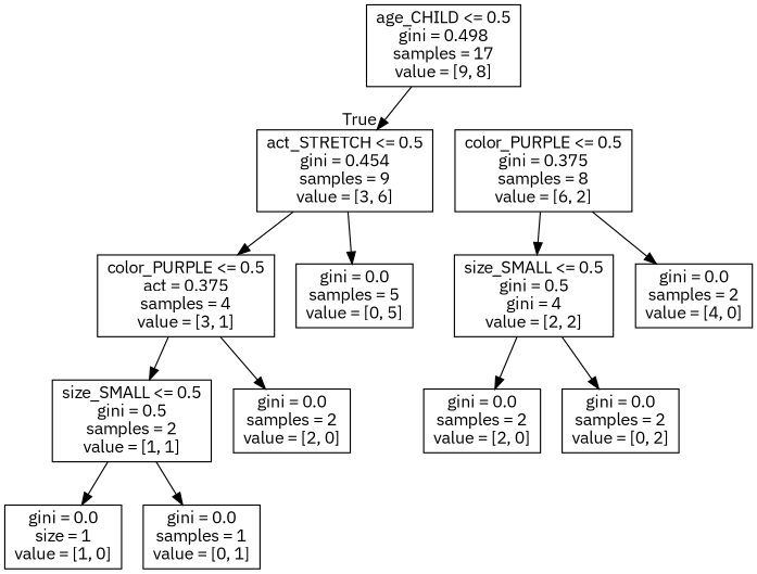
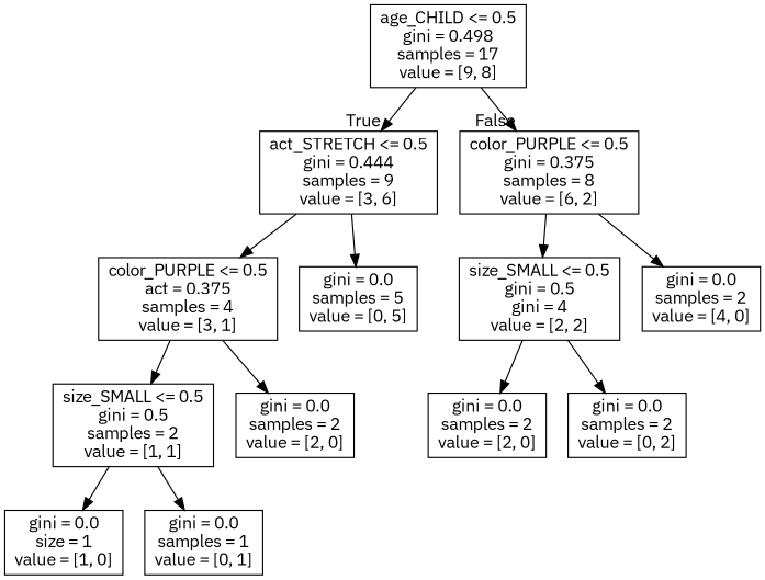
  digraph {
    fontname="IBM Plex Sans"
    node [fontname="IBM Plex Sans" shape=box]
    edge [fontname="IBM Plex Sans"]
    n1 [label="age_CHILD <= 0.5\ngini = 0.498\nsamples = 17\nvalue = [9, 8]"]
-   n2 [label="act_STRETCH <= 0.5\ngini = 0.454\nsamples = 9\nvalue = [3, 6]"]
+   n2 [label="act_STRETCH <= 0.5\ngini = 0.444\nsamples = 9\nvalue = [3, 6]"]
    n3 [label="color_PURPLE <= 0.5\ngini = 0.375\nsamples = 8\nvalue = [6, 2]"]
    n4 [label="color_PURPLE <= 0.5\nact = 0.375\nsamples = 4\nvalue = [3, 1]"]
    n5 [label="gini = 0.0\nsamples = 5\nvalue = [0, 5]"]
    n6 [label="size_SMALL <= 0.5\ngini = 0.5\ngini = 4\nvalue = [2, 2]"]
    n7 [label="gini = 0.0\nsamples = 2\nvalue = [4, 0]"]
    n8 [label="size_SMALL <= 0.5\ngini = 0.5\nsamples = 2\nvalue = [1, 1]"]
    n9 [label="gini = 0.0\nsamples = 2\nvalue = [2, 0]"]
    n10 [label="gini = 0.0\nsize = 1\nvalue = [1, 0]"]
    n11 [label="gini = 0.0\nsamples = 1\nvalue = [0, 1]"]
    n12 [label="gini = 0.0\nsamples = 2\nvalue = [2, 0]"]
    n13 [label="gini = 0.0\nsamples = 2\nvalue = [0, 2]"]
    n1 -> n2 [headlabel=True labelangle=45 labeldistance=2.5]
+   n1 -> n3 [headlabel=False labelangle=-45 labeldistance=2.5]
    n2 -> n4
    n2 -> n5
    n3 -> n6
    n3 -> n7
    n4 -> n8
    n4 -> n9
    n6 -> n12
    n6 -> n13
    n8 -> n10
    n8 -> n11
  }
